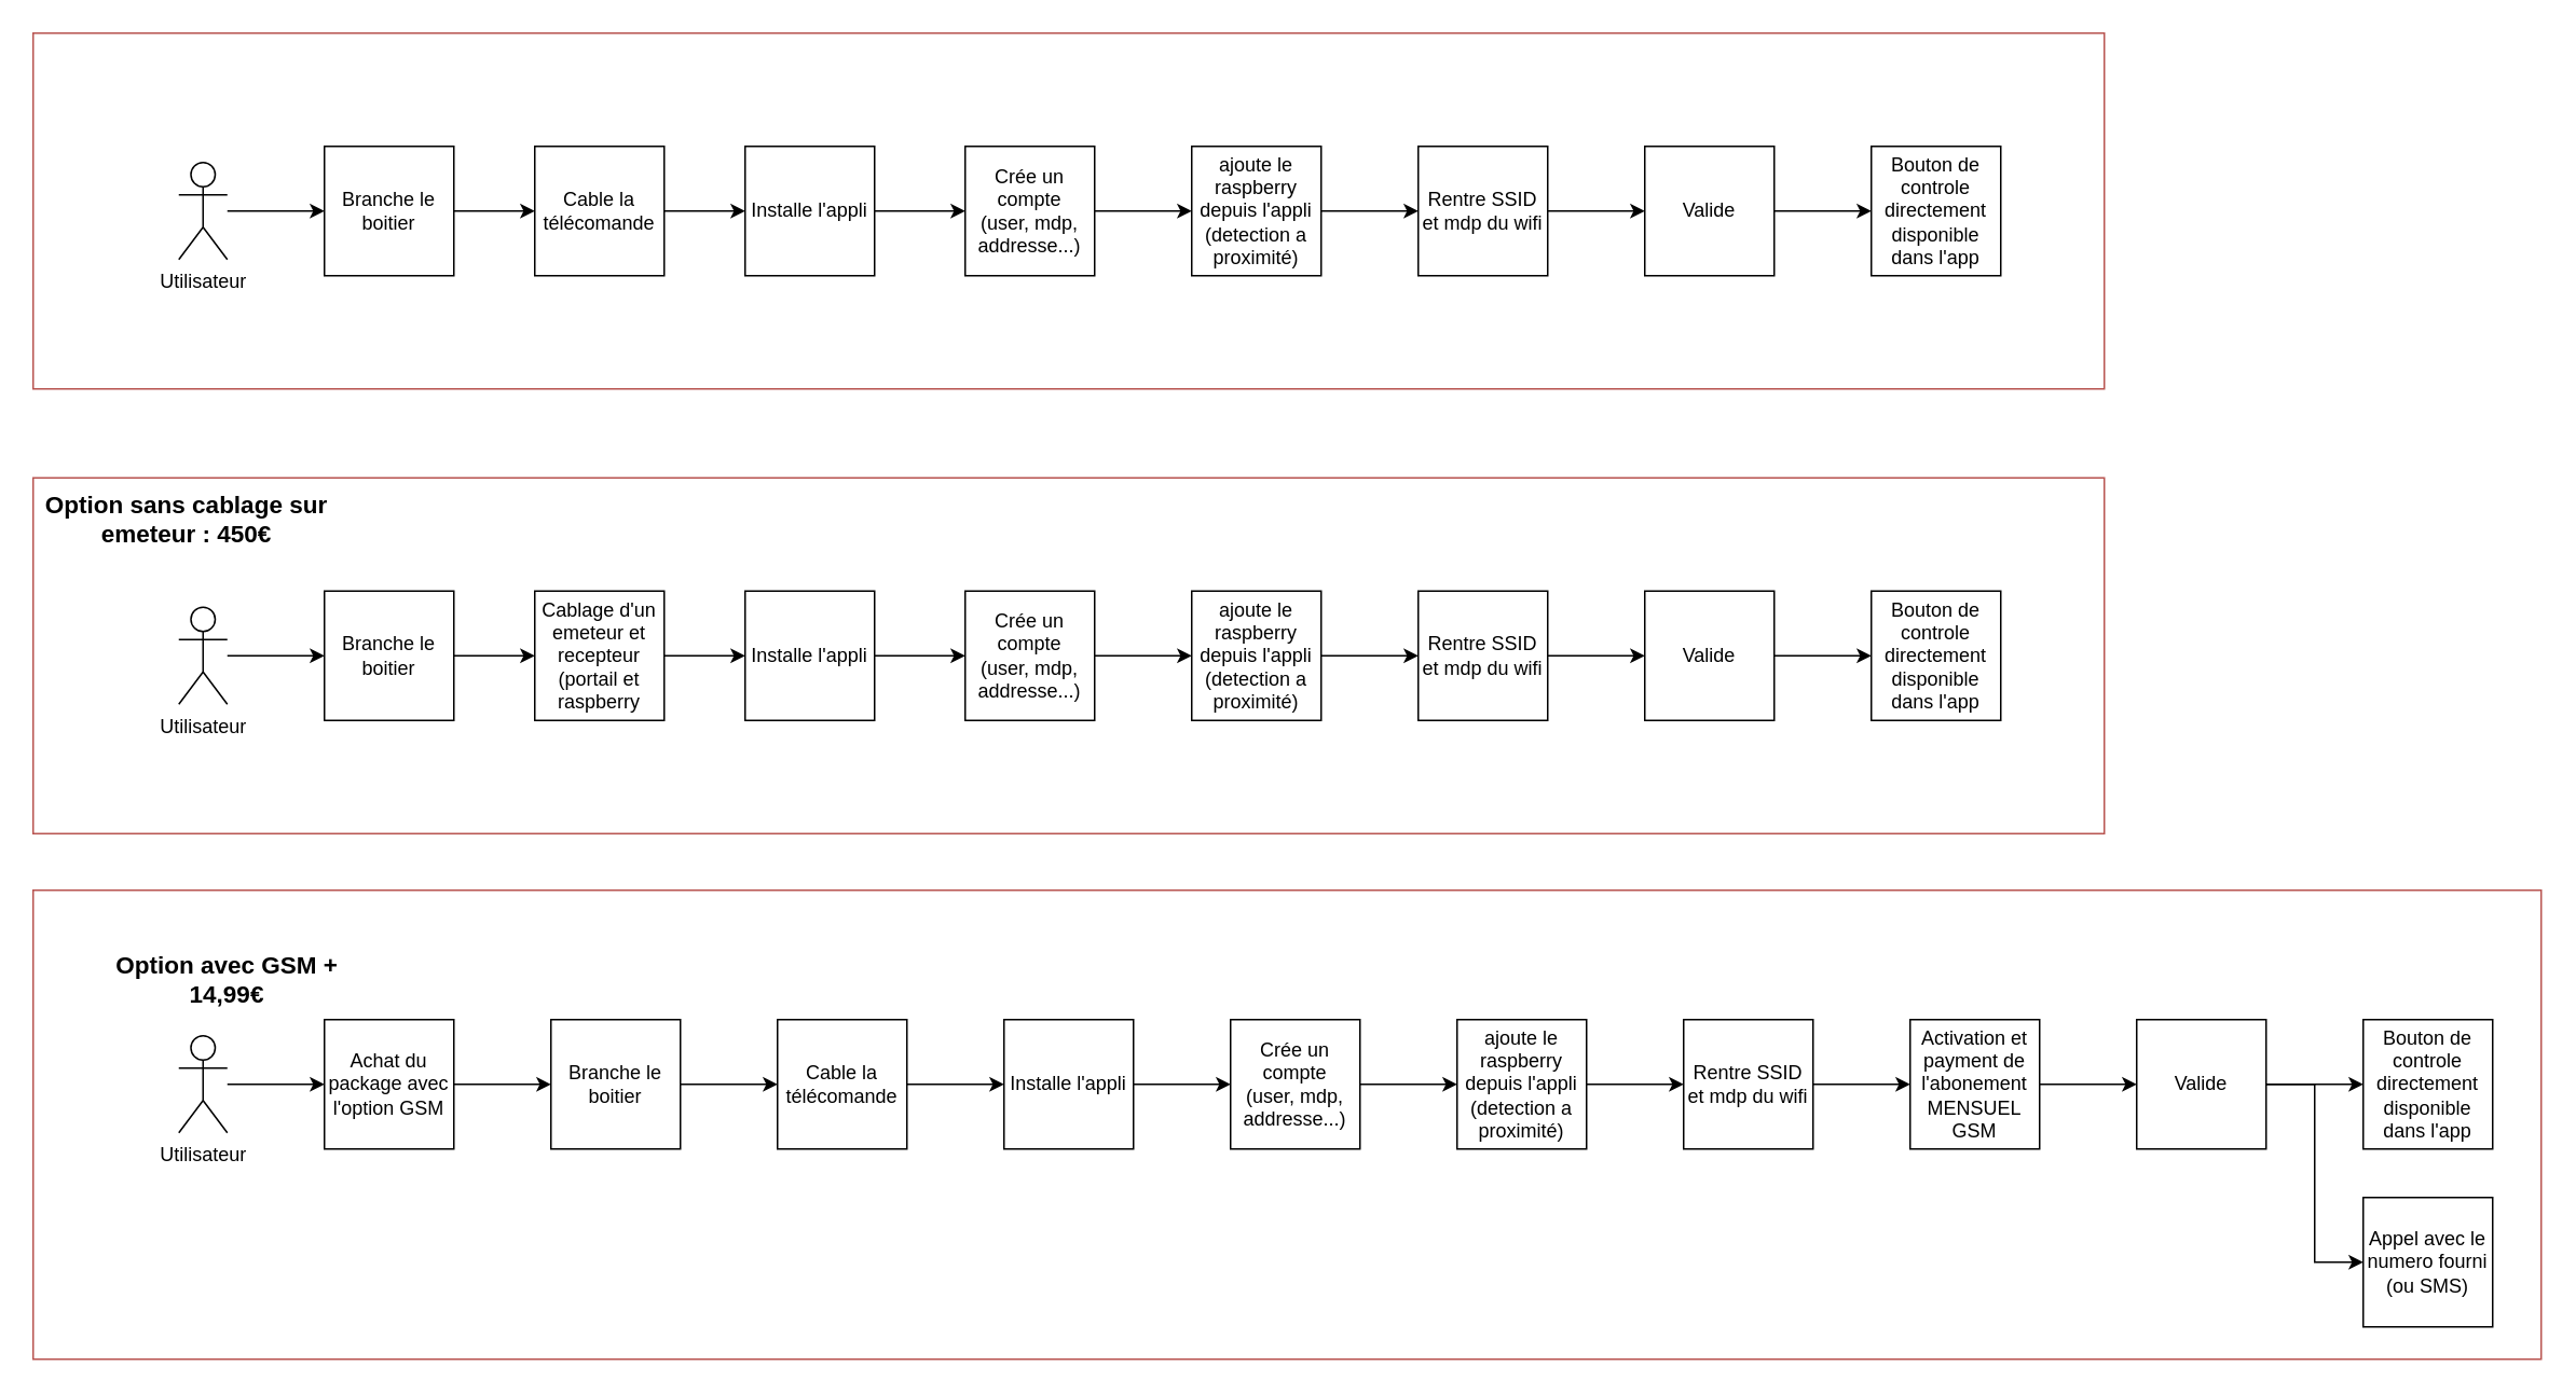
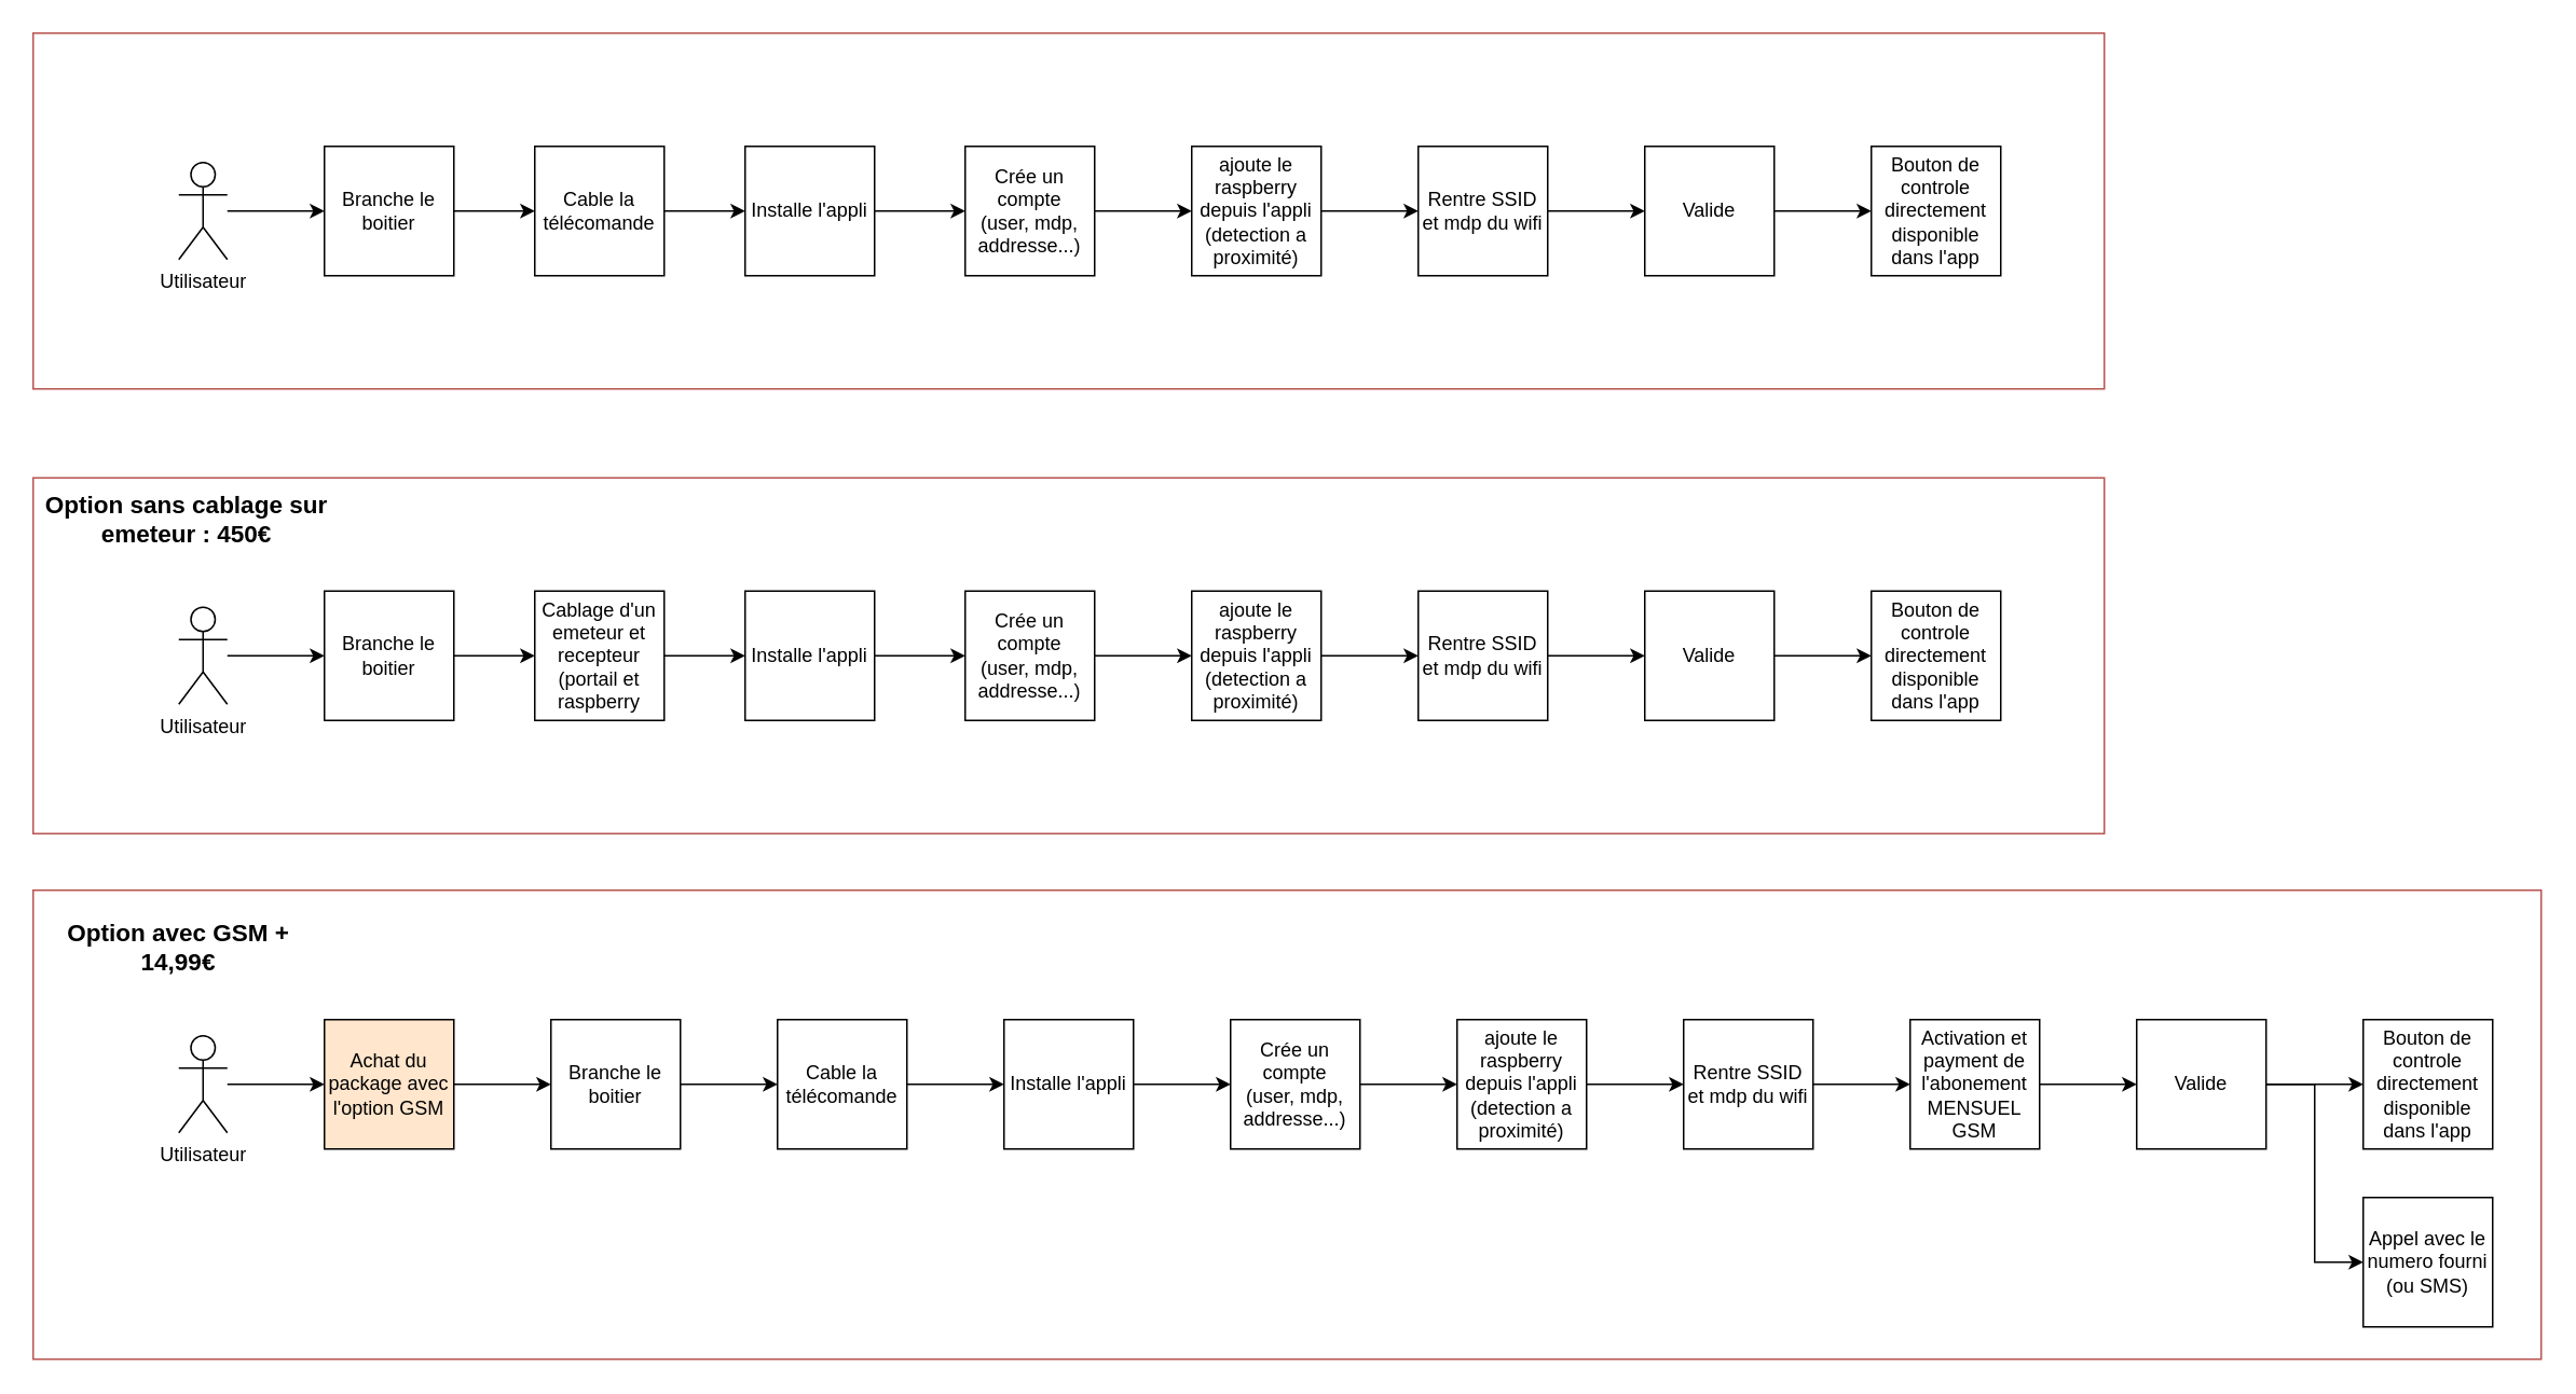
  <mxCell id="0" />
  <mxCell id="1" parent="0" />
  <mxCell id="2" value="" style="rounded=0;whiteSpace=wrap;html=1;fillColor=none;strokeColor=#b85450;fontStyle=1;fontSize=15;" vertex="1" parent="1"><mxGeometry x="20" y="550" width="1550" height="290" as="geometry" /></mxCell>
  <mxCell id="3" value="" style="rounded=0;whiteSpace=wrap;html=1;fillColor=none;strokeColor=#b85450;" vertex="1" parent="1"><mxGeometry x="20" y="20" width="1280" height="220" as="geometry" /></mxCell>
  <mxCell id="4" value="" style="rounded=0;whiteSpace=wrap;html=1;fillColor=none;strokeColor=#b85450;" vertex="1" parent="1"><mxGeometry x="20" y="295" width="1280" height="220" as="geometry" /></mxCell>
  <mxCell id="5" value="" style="edgeStyle=orthogonalEdgeStyle;rounded=0;orthogonalLoop=1;jettySize=auto;html=1;" edge="1" parent="1" source="6" target="8"><mxGeometry relative="1" as="geometry" /></mxCell>
  <mxCell id="6" value="Utilisateur" style="shape=umlActor;verticalLabelPosition=bottom;verticalAlign=top;html=1;outlineConnect=0;" vertex="1" parent="1"><mxGeometry x="110" y="100" width="30" height="60" as="geometry" /></mxCell>
  <mxCell id="7" value="" style="edgeStyle=orthogonalEdgeStyle;rounded=0;orthogonalLoop=1;jettySize=auto;html=1;" edge="1" parent="1" source="8" target="21"><mxGeometry relative="1" as="geometry" /></mxCell>
  <mxCell id="8" value="Branche le boitier" style="whiteSpace=wrap;html=1;aspect=fixed;" vertex="1" parent="1"><mxGeometry x="200" y="90" width="80" height="80" as="geometry" /></mxCell>
  <mxCell id="9" value="" style="edgeStyle=orthogonalEdgeStyle;rounded=0;orthogonalLoop=1;jettySize=auto;html=1;" edge="1" parent="1" source="10" target="12"><mxGeometry relative="1" as="geometry" /></mxCell>
  <mxCell id="10" value="Installe l'appli" style="whiteSpace=wrap;html=1;aspect=fixed;" vertex="1" parent="1"><mxGeometry x="460" y="90" width="80" height="80" as="geometry" /></mxCell>
  <mxCell id="11" value="" style="edgeStyle=orthogonalEdgeStyle;rounded=0;orthogonalLoop=1;jettySize=auto;html=1;" edge="1" parent="1" source="12" target="14"><mxGeometry relative="1" as="geometry" /></mxCell>
  <mxCell id="12" value="Crée un compte&lt;br&gt;(user, mdp, addresse...)" style="whiteSpace=wrap;html=1;aspect=fixed;" vertex="1" parent="1"><mxGeometry x="596" y="90" width="80" height="80" as="geometry" /></mxCell>
  <mxCell id="13" value="" style="edgeStyle=orthogonalEdgeStyle;rounded=0;orthogonalLoop=1;jettySize=auto;html=1;" edge="1" parent="1" source="14" target="16"><mxGeometry relative="1" as="geometry" /></mxCell>
  <mxCell id="14" value="ajoute le raspberry depuis l'appli (detection a proximité)" style="whiteSpace=wrap;html=1;aspect=fixed;" vertex="1" parent="1"><mxGeometry x="736" y="90" width="80" height="80" as="geometry" /></mxCell>
  <mxCell id="15" value="" style="edgeStyle=orthogonalEdgeStyle;rounded=0;orthogonalLoop=1;jettySize=auto;html=1;" edge="1" parent="1" source="16" target="18"><mxGeometry relative="1" as="geometry" /></mxCell>
  <mxCell id="16" value="Rentre SSID et mdp du wifi" style="whiteSpace=wrap;html=1;aspect=fixed;" vertex="1" parent="1"><mxGeometry x="876" y="90" width="80" height="80" as="geometry" /></mxCell>
  <mxCell id="17" value="" style="edgeStyle=orthogonalEdgeStyle;rounded=0;orthogonalLoop=1;jettySize=auto;html=1;" edge="1" parent="1" source="18" target="19"><mxGeometry relative="1" as="geometry" /></mxCell>
  <mxCell id="18" value="Valide" style="whiteSpace=wrap;html=1;aspect=fixed;" vertex="1" parent="1"><mxGeometry x="1016" y="90" width="80" height="80" as="geometry" /></mxCell>
  <mxCell id="19" value="Bouton de controle directement disponible dans l'app" style="whiteSpace=wrap;html=1;aspect=fixed;" vertex="1" parent="1"><mxGeometry x="1156" y="90" width="80" height="80" as="geometry" /></mxCell>
  <mxCell id="20" value="" style="edgeStyle=orthogonalEdgeStyle;rounded=0;orthogonalLoop=1;jettySize=auto;html=1;" edge="1" parent="1" source="21" target="10"><mxGeometry relative="1" as="geometry" /></mxCell>
  <mxCell id="21" value="Cable la télécomande" style="whiteSpace=wrap;html=1;aspect=fixed;" vertex="1" parent="1"><mxGeometry x="330" y="90" width="80" height="80" as="geometry" /></mxCell>
  <mxCell id="22" value="" style="edgeStyle=orthogonalEdgeStyle;rounded=0;orthogonalLoop=1;jettySize=auto;html=1;" edge="1" parent="1" source="23" target="25"><mxGeometry relative="1" as="geometry" /></mxCell>
  <mxCell id="23" value="Utilisateur" style="shape=umlActor;verticalLabelPosition=bottom;verticalAlign=top;html=1;outlineConnect=0;" vertex="1" parent="1"><mxGeometry x="110" y="375" width="30" height="60" as="geometry" /></mxCell>
  <mxCell id="24" value="" style="edgeStyle=orthogonalEdgeStyle;rounded=0;orthogonalLoop=1;jettySize=auto;html=1;" edge="1" parent="1" source="25" target="38"><mxGeometry relative="1" as="geometry" /></mxCell>
  <mxCell id="25" value="Branche le boitier" style="whiteSpace=wrap;html=1;aspect=fixed;" vertex="1" parent="1"><mxGeometry x="200" y="365" width="80" height="80" as="geometry" /></mxCell>
  <mxCell id="26" value="" style="edgeStyle=orthogonalEdgeStyle;rounded=0;orthogonalLoop=1;jettySize=auto;html=1;" edge="1" parent="1" source="27" target="29"><mxGeometry relative="1" as="geometry" /></mxCell>
  <mxCell id="27" value="Installe l'appli" style="whiteSpace=wrap;html=1;aspect=fixed;" vertex="1" parent="1"><mxGeometry x="460" y="365" width="80" height="80" as="geometry" /></mxCell>
  <mxCell id="28" value="" style="edgeStyle=orthogonalEdgeStyle;rounded=0;orthogonalLoop=1;jettySize=auto;html=1;" edge="1" parent="1" source="29" target="31"><mxGeometry relative="1" as="geometry" /></mxCell>
  <mxCell id="29" value="Crée un compte&lt;br&gt;(user, mdp, addresse...)" style="whiteSpace=wrap;html=1;aspect=fixed;" vertex="1" parent="1"><mxGeometry x="596" y="365" width="80" height="80" as="geometry" /></mxCell>
  <mxCell id="30" value="" style="edgeStyle=orthogonalEdgeStyle;rounded=0;orthogonalLoop=1;jettySize=auto;html=1;" edge="1" parent="1" source="31" target="33"><mxGeometry relative="1" as="geometry" /></mxCell>
  <mxCell id="31" value="ajoute le raspberry depuis l'appli (detection a proximité)" style="whiteSpace=wrap;html=1;aspect=fixed;" vertex="1" parent="1"><mxGeometry x="736" y="365" width="80" height="80" as="geometry" /></mxCell>
  <mxCell id="32" value="" style="edgeStyle=orthogonalEdgeStyle;rounded=0;orthogonalLoop=1;jettySize=auto;html=1;" edge="1" parent="1" source="33" target="35"><mxGeometry relative="1" as="geometry" /></mxCell>
  <mxCell id="33" value="Rentre SSID et mdp du wifi" style="whiteSpace=wrap;html=1;aspect=fixed;" vertex="1" parent="1"><mxGeometry x="876" y="365" width="80" height="80" as="geometry" /></mxCell>
  <mxCell id="34" value="" style="edgeStyle=orthogonalEdgeStyle;rounded=0;orthogonalLoop=1;jettySize=auto;html=1;" edge="1" parent="1" source="35" target="36"><mxGeometry relative="1" as="geometry" /></mxCell>
  <mxCell id="35" value="Valide" style="whiteSpace=wrap;html=1;aspect=fixed;" vertex="1" parent="1"><mxGeometry x="1016" y="365" width="80" height="80" as="geometry" /></mxCell>
  <mxCell id="36" value="Bouton de controle directement disponible dans l'app" style="whiteSpace=wrap;html=1;aspect=fixed;" vertex="1" parent="1"><mxGeometry x="1156" y="365" width="80" height="80" as="geometry" /></mxCell>
  <mxCell id="37" value="" style="edgeStyle=orthogonalEdgeStyle;rounded=0;orthogonalLoop=1;jettySize=auto;html=1;" edge="1" parent="1" source="38" target="27"><mxGeometry relative="1" as="geometry" /></mxCell>
  <mxCell id="38" value="Cablage d'un emeteur et recepteur (portail et raspberry" style="whiteSpace=wrap;html=1;aspect=fixed;" vertex="1" parent="1"><mxGeometry x="330" y="365" width="80" height="80" as="geometry" /></mxCell>
  <mxCell id="39" value="Option sans cablage sur emeteur : 450€" style="text;html=1;align=center;verticalAlign=middle;whiteSpace=wrap;rounded=0;fontSize=15;fontStyle=1" vertex="1" parent="1"><mxGeometry x="20" y="305" width="190" height="30" as="geometry" /></mxCell>
  <mxCell id="40" value="" style="edgeStyle=orthogonalEdgeStyle;rounded=0;orthogonalLoop=1;jettySize=auto;html=1;" edge="1" parent="1" source="41"><mxGeometry relative="1" as="geometry"><mxPoint x="200" y="670" as="targetPoint" /></mxGeometry></mxCell>
  <mxCell id="41" value="Utilisateur" style="shape=umlActor;verticalLabelPosition=bottom;verticalAlign=top;html=1;outlineConnect=0;" vertex="1" parent="1"><mxGeometry x="110" y="640" width="30" height="60" as="geometry" /></mxCell>
- <mxCell id="42" value="Option avec GSM + 14,99€" style="text;html=1;align=center;verticalAlign=middle;whiteSpace=wrap;rounded=0;fontSize=15;fontStyle=1" vertex="1" parent="1"><mxGeometry x="50" y="590" width="180" height="30" as="geometry" /></mxCell>
+ <mxCell id="42" value="Option avec GSM + 14,99€" style="text;html=1;align=center;verticalAlign=middle;whiteSpace=wrap;rounded=0;fontSize=15;fontStyle=1" vertex="1" parent="1"><mxGeometry x="20" y="570" width="180" height="30" as="geometry" /></mxCell>
  <mxCell id="43" value="" style="edgeStyle=orthogonalEdgeStyle;rounded=0;orthogonalLoop=1;jettySize=auto;html=1;" edge="1" parent="1" source="44" target="48"><mxGeometry relative="1" as="geometry" /></mxCell>
  <mxCell id="44" value="Branche le boitier" style="whiteSpace=wrap;html=1;aspect=fixed;" vertex="1" parent="1"><mxGeometry x="340" y="630" width="80" height="80" as="geometry" /></mxCell>
  <mxCell id="45" value="" style="edgeStyle=orthogonalEdgeStyle;rounded=0;orthogonalLoop=1;jettySize=auto;html=1;" edge="1" parent="1" source="46" target="44"><mxGeometry relative="1" as="geometry" /></mxCell>
- <mxCell id="46" value="Achat du package avec l'option GSM" style="whiteSpace=wrap;html=1;aspect=fixed;" vertex="1" parent="1"><mxGeometry x="200" y="630" width="80" height="80" as="geometry" /></mxCell>
+ <mxCell id="46" value="Achat du package avec l'option GSM" style="whiteSpace=wrap;html=1;aspect=fixed;fillColor=#ffe6cc;" vertex="1" parent="1"><mxGeometry x="200" y="630" width="80" height="80" as="geometry" /></mxCell>
  <mxCell id="47" value="" style="edgeStyle=orthogonalEdgeStyle;rounded=0;orthogonalLoop=1;jettySize=auto;html=1;" edge="1" parent="1" source="48" target="50"><mxGeometry relative="1" as="geometry" /></mxCell>
  <mxCell id="48" value="Cable la télécomande" style="whiteSpace=wrap;html=1;aspect=fixed;" vertex="1" parent="1"><mxGeometry x="480" y="630" width="80" height="80" as="geometry" /></mxCell>
  <mxCell id="49" value="" style="edgeStyle=orthogonalEdgeStyle;rounded=0;orthogonalLoop=1;jettySize=auto;html=1;" edge="1" parent="1" source="50" target="52"><mxGeometry relative="1" as="geometry" /></mxCell>
  <mxCell id="50" value="Installe l'appli" style="whiteSpace=wrap;html=1;aspect=fixed;" vertex="1" parent="1"><mxGeometry x="620" y="630" width="80" height="80" as="geometry" /></mxCell>
  <mxCell id="51" value="" style="edgeStyle=orthogonalEdgeStyle;rounded=0;orthogonalLoop=1;jettySize=auto;html=1;" edge="1" parent="1" source="52" target="54"><mxGeometry relative="1" as="geometry" /></mxCell>
  <mxCell id="52" value="Crée un compte&lt;br&gt;(user, mdp, addresse...)" style="whiteSpace=wrap;html=1;aspect=fixed;" vertex="1" parent="1"><mxGeometry x="760" y="630" width="80" height="80" as="geometry" /></mxCell>
  <mxCell id="53" value="" style="edgeStyle=orthogonalEdgeStyle;rounded=0;orthogonalLoop=1;jettySize=auto;html=1;" edge="1" parent="1" source="54" target="56"><mxGeometry relative="1" as="geometry" /></mxCell>
  <mxCell id="54" value="ajoute le raspberry depuis l'appli (detection a proximité)" style="whiteSpace=wrap;html=1;aspect=fixed;" vertex="1" parent="1"><mxGeometry x="900" y="630" width="80" height="80" as="geometry" /></mxCell>
  <mxCell id="55" value="" style="edgeStyle=orthogonalEdgeStyle;rounded=0;orthogonalLoop=1;jettySize=auto;html=1;" edge="1" parent="1" source="56" target="58"><mxGeometry relative="1" as="geometry" /></mxCell>
  <mxCell id="56" value="Rentre SSID et mdp du wifi" style="whiteSpace=wrap;html=1;aspect=fixed;" vertex="1" parent="1"><mxGeometry x="1040" y="630" width="80" height="80" as="geometry" /></mxCell>
  <mxCell id="57" value="" style="edgeStyle=orthogonalEdgeStyle;rounded=0;orthogonalLoop=1;jettySize=auto;html=1;" edge="1" parent="1" source="58" target="61"><mxGeometry relative="1" as="geometry" /></mxCell>
  <mxCell id="58" value="Activation et payment de l'abonement MENSUEL GSM" style="whiteSpace=wrap;html=1;aspect=fixed;" vertex="1" parent="1"><mxGeometry x="1180" y="630" width="80" height="80" as="geometry" /></mxCell>
  <mxCell id="59" value="" style="edgeStyle=orthogonalEdgeStyle;rounded=0;orthogonalLoop=1;jettySize=auto;html=1;" edge="1" parent="1" source="61" target="62"><mxGeometry relative="1" as="geometry" /></mxCell>
  <mxCell id="60" style="edgeStyle=orthogonalEdgeStyle;rounded=0;orthogonalLoop=1;jettySize=auto;html=1;exitX=1;exitY=0.5;exitDx=0;exitDy=0;entryX=0;entryY=0.5;entryDx=0;entryDy=0;" edge="1" parent="1" source="61" target="63"><mxGeometry relative="1" as="geometry" /></mxCell>
  <mxCell id="61" value="Valide" style="whiteSpace=wrap;html=1;aspect=fixed;" vertex="1" parent="1"><mxGeometry x="1320" y="630" width="80" height="80" as="geometry" /></mxCell>
  <mxCell id="62" value="Bouton de controle directement disponible dans l'app" style="whiteSpace=wrap;html=1;aspect=fixed;" vertex="1" parent="1"><mxGeometry x="1460" y="630" width="80" height="80" as="geometry" /></mxCell>
  <mxCell id="63" value="Appel avec le numero fourni (ou SMS)" style="whiteSpace=wrap;html=1;aspect=fixed;" vertex="1" parent="1"><mxGeometry x="1460" y="740" width="80" height="80" as="geometry" /></mxCell>
